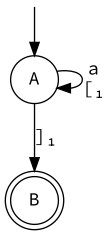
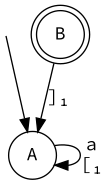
  digraph {
    fontname="Source Code Pro"
    node [shape=circle fontname="Source Code Pro"]
    edge [fontname="Source Code Pro"]
    Q0 [fixedsize=true height=0 style=invisible width=0]
    A
    B [shape=doublecircle]
    Q0 -> A
    A -> A [label=<a<br/>[₁>]
-   A -> B [label=<]₁>]
+   B -> A [label=<]₁>]
  }
